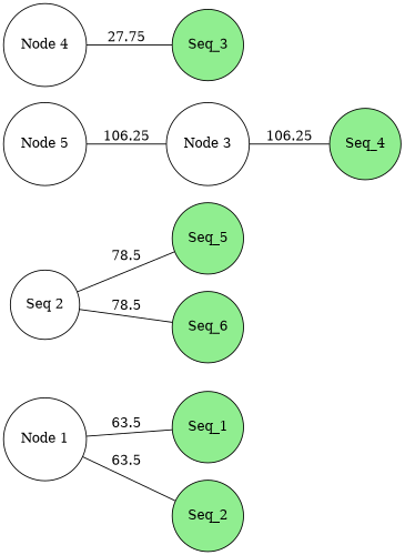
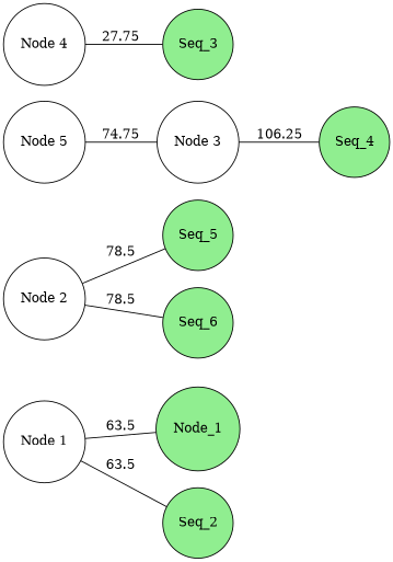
  graph {
    rankdir=LR
    node [shape=circle fillcolor=lightgreen style=filled]
    edge [weight=63.5]
    "Node 1" [fillcolor="" style=""]
-   Seq_1
+   Seq_1 [label=Node_1]
    Seq_2
-   "Node 2" [label="Seq 2" fillcolor="" style=""]
+   "Node 2" [fillcolor="" style=""]
    Seq_5
    Seq_6
    "Node 3" [fillcolor="" style=""]
    Seq_4
    "Node 4" [fillcolor="" style=""]
    Seq_3
    "Node 5" [fillcolor="" style=""]
    "Node 1" -- Seq_1 [label=63.5]
    "Node 1" -- Seq_2 [label=63.5]
    "Node 2" -- Seq_5 [label=78.5 weight=78.5]
    "Node 2" -- Seq_6 [label=78.5 weight=78.5]
    "Node 3" -- Seq_4 [label=106.25 weight=106.25]
    "Node 4" -- Seq_3 [label=27.75 weight=117.75]
-   "Node 5" -- "Node 3" [label=106.25 weight=74.75]
+   "Node 5" -- "Node 3" [label=74.75 weight=74.75]
  }
